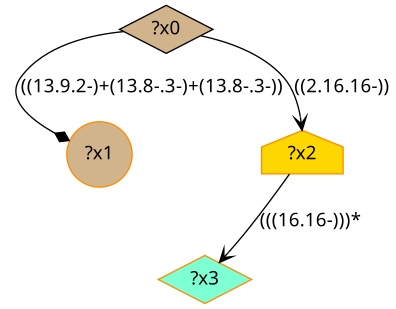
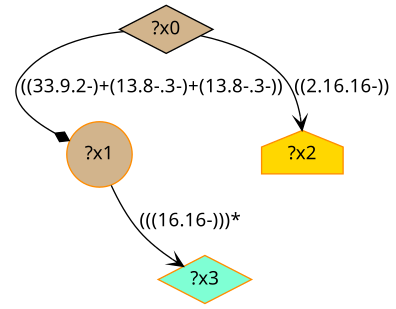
  digraph {
    fontname="Noto Sans"
    node [color=darkorange fillcolor=tan fontname="Noto Sans" shape=diamond style=filled]
    edge [arrowhead=vee fontname="Noto Sans"]
    n1 [color=black label="?x0" style="filled,"]
    n2 [label="?x1" shape=circle]
    n3 [fillcolor=gold label="?x2" shape=house]
    n4 [fillcolor=aquamarine label="?x3"]
-   n1 -> n2 [arrowhead=diamond label="((13.9.2-)+(13.8-.3-)+(13.8-.3-))"]
+   n1 -> n2 [arrowhead=diamond label="((33.9.2-)+(13.8-.3-)+(13.8-.3-))"]
    n1 -> n3 [label="((2.16.16-))"]
-   n3 -> n4 [label="(((16.16-)))*"]
+   n2 -> n4 [label="(((16.16-)))*"]
  }
